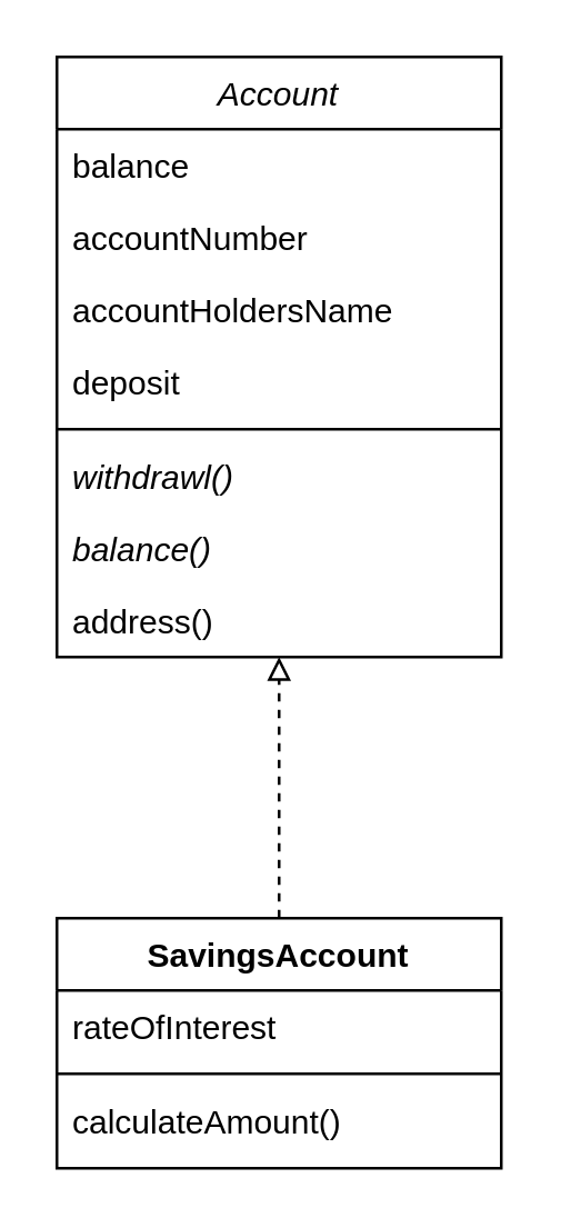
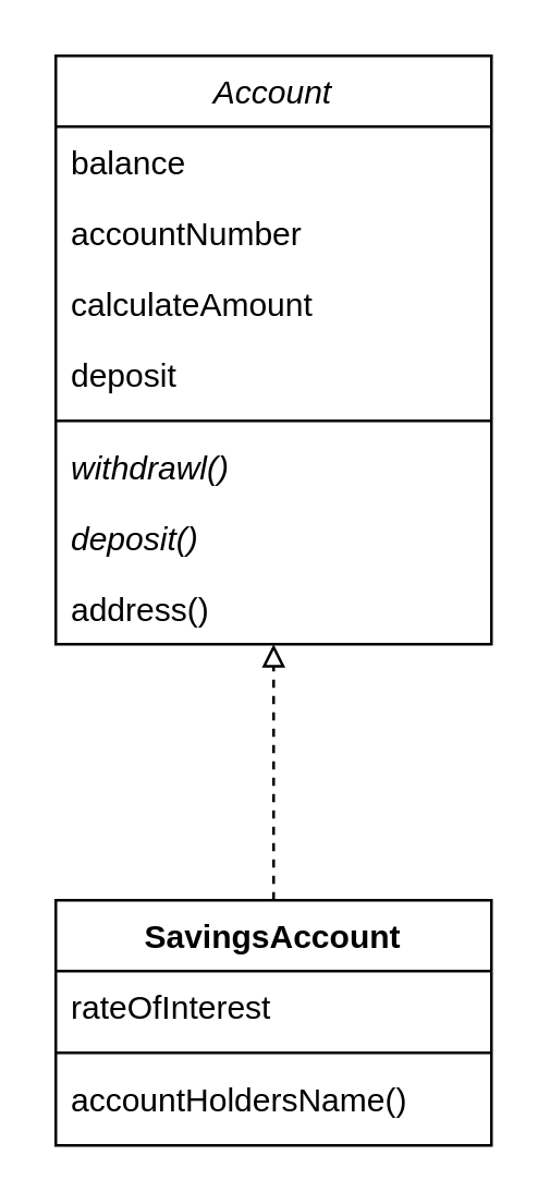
  <mxCell id="0" />
  <mxCell id="1" parent="0" />
  <mxCell id="2" style="edgeStyle=elbowEdgeStyle;rounded=0;orthogonalLoop=1;jettySize=auto;elbow=vertical;html=1;exitX=0.5;exitY=0;exitDx=0;exitDy=0;endArrow=block;endFill=0;strokeColor=#000000;dashed=1;" edge="1" parent="1" source="12" target="3"><mxGeometry relative="1" as="geometry" /></mxCell>
  <mxCell id="3" value="Account" style="swimlane;fontStyle=2;align=center;verticalAlign=top;childLayout=stackLayout;horizontal=1;startSize=26;horizontalStack=0;resizeParent=1;resizeLast=0;collapsible=1;marginBottom=0;rounded=0;shadow=0;strokeWidth=1;" vertex="1" parent="1"><mxGeometry x="20" y="20" width="160" height="216" as="geometry"><mxRectangle x="230" y="140" width="160" height="26" as="alternateBounds" /></mxGeometry></mxCell>
  <mxCell id="4" value="balance" style="text;align=left;verticalAlign=top;spacingLeft=4;spacingRight=4;overflow=hidden;rotatable=0;points=[[0,0.5],[1,0.5]];portConstraint=eastwest;" vertex="1" parent="3"><mxGeometry y="26" width="160" height="26" as="geometry" /></mxCell>
  <mxCell id="5" value="accountNumber" style="text;align=left;verticalAlign=top;spacingLeft=4;spacingRight=4;overflow=hidden;rotatable=0;points=[[0,0.5],[1,0.5]];portConstraint=eastwest;rounded=0;shadow=0;html=0;" vertex="1" parent="3"><mxGeometry y="52" width="160" height="26" as="geometry" /></mxCell>
- <mxCell id="6" value="accountHoldersName" style="text;align=left;verticalAlign=top;spacingLeft=4;spacingRight=4;overflow=hidden;rotatable=0;points=[[0,0.5],[1,0.5]];portConstraint=eastwest;rounded=0;shadow=0;html=0;" vertex="1" parent="3"><mxGeometry y="78" width="160" height="26" as="geometry" /></mxCell>
+ <mxCell id="6" value="calculateAmount" style="text;align=left;verticalAlign=top;spacingLeft=4;spacingRight=4;overflow=hidden;rotatable=0;points=[[0,0.5],[1,0.5]];portConstraint=eastwest;rounded=0;shadow=0;html=0;" vertex="1" parent="3"><mxGeometry y="78" width="160" height="26" as="geometry" /></mxCell>
  <mxCell id="7" value="deposit" style="text;strokeColor=none;fillColor=none;align=left;verticalAlign=top;spacingLeft=4;spacingRight=4;overflow=hidden;rotatable=0;points=[[0,0.5],[1,0.5]];portConstraint=eastwest;" vertex="1" parent="3"><mxGeometry y="104" width="160" height="26" as="geometry" /></mxCell>
  <mxCell id="8" value="" style="line;html=1;strokeWidth=1;align=left;verticalAlign=middle;spacingTop=-1;spacingLeft=3;spacingRight=3;rotatable=0;labelPosition=right;points=[];portConstraint=eastwest;" vertex="1" parent="3"><mxGeometry y="130" width="160" height="8" as="geometry" /></mxCell>
  <mxCell id="9" value="withdrawl()" style="text;align=left;verticalAlign=top;spacingLeft=4;spacingRight=4;overflow=hidden;rotatable=0;points=[[0,0.5],[1,0.5]];portConstraint=eastwest;fontStyle=2" vertex="1" parent="3"><mxGeometry y="138" width="160" height="26" as="geometry" /></mxCell>
- <mxCell id="10" value="balance()" style="text;strokeColor=none;fillColor=none;align=left;verticalAlign=top;spacingLeft=4;spacingRight=4;overflow=hidden;rotatable=0;points=[[0,0.5],[1,0.5]];portConstraint=eastwest;fontStyle=2" vertex="1" parent="3"><mxGeometry y="164" width="160" height="26" as="geometry" /></mxCell>
+ <mxCell id="10" value="deposit()" style="text;strokeColor=none;fillColor=none;align=left;verticalAlign=top;spacingLeft=4;spacingRight=4;overflow=hidden;rotatable=0;points=[[0,0.5],[1,0.5]];portConstraint=eastwest;fontStyle=2" vertex="1" parent="3"><mxGeometry y="164" width="160" height="26" as="geometry" /></mxCell>
  <mxCell id="11" value="address()" style="text;strokeColor=none;fillColor=none;align=left;verticalAlign=top;spacingLeft=4;spacingRight=4;overflow=hidden;rotatable=0;points=[[0,0.5],[1,0.5]];portConstraint=eastwest;" vertex="1" parent="3"><mxGeometry y="190" width="160" height="26" as="geometry" /></mxCell>
  <mxCell id="12" value="SavingsAccount" style="swimlane;fontStyle=1;align=center;verticalAlign=top;childLayout=stackLayout;horizontal=1;startSize=26;horizontalStack=0;resizeParent=1;resizeLast=0;collapsible=1;marginBottom=0;rounded=0;shadow=0;strokeWidth=1;" vertex="1" parent="1"><mxGeometry x="20" y="330" width="160" height="90" as="geometry"><mxRectangle x="230" y="140" width="160" height="26" as="alternateBounds" /></mxGeometry></mxCell>
  <mxCell id="13" value="rateOfInterest" style="text;align=left;verticalAlign=top;spacingLeft=4;spacingRight=4;overflow=hidden;rotatable=0;points=[[0,0.5],[1,0.5]];portConstraint=eastwest;" vertex="1" parent="12"><mxGeometry y="26" width="160" height="26" as="geometry" /></mxCell>
  <mxCell id="14" value="" style="line;html=1;strokeWidth=1;align=left;verticalAlign=middle;spacingTop=-1;spacingLeft=3;spacingRight=3;rotatable=0;labelPosition=right;points=[];portConstraint=eastwest;" vertex="1" parent="12"><mxGeometry y="52" width="160" height="8" as="geometry" /></mxCell>
- <mxCell id="15" value="calculateAmount()" style="text;align=left;verticalAlign=top;spacingLeft=4;spacingRight=4;overflow=hidden;rotatable=0;points=[[0,0.5],[1,0.5]];portConstraint=eastwest;" vertex="1" parent="12"><mxGeometry y="60" width="160" height="26" as="geometry" /></mxCell>
+ <mxCell id="15" value="accountHoldersName()" style="text;align=left;verticalAlign=top;spacingLeft=4;spacingRight=4;overflow=hidden;rotatable=0;points=[[0,0.5],[1,0.5]];portConstraint=eastwest;" vertex="1" parent="12"><mxGeometry y="60" width="160" height="26" as="geometry" /></mxCell>
